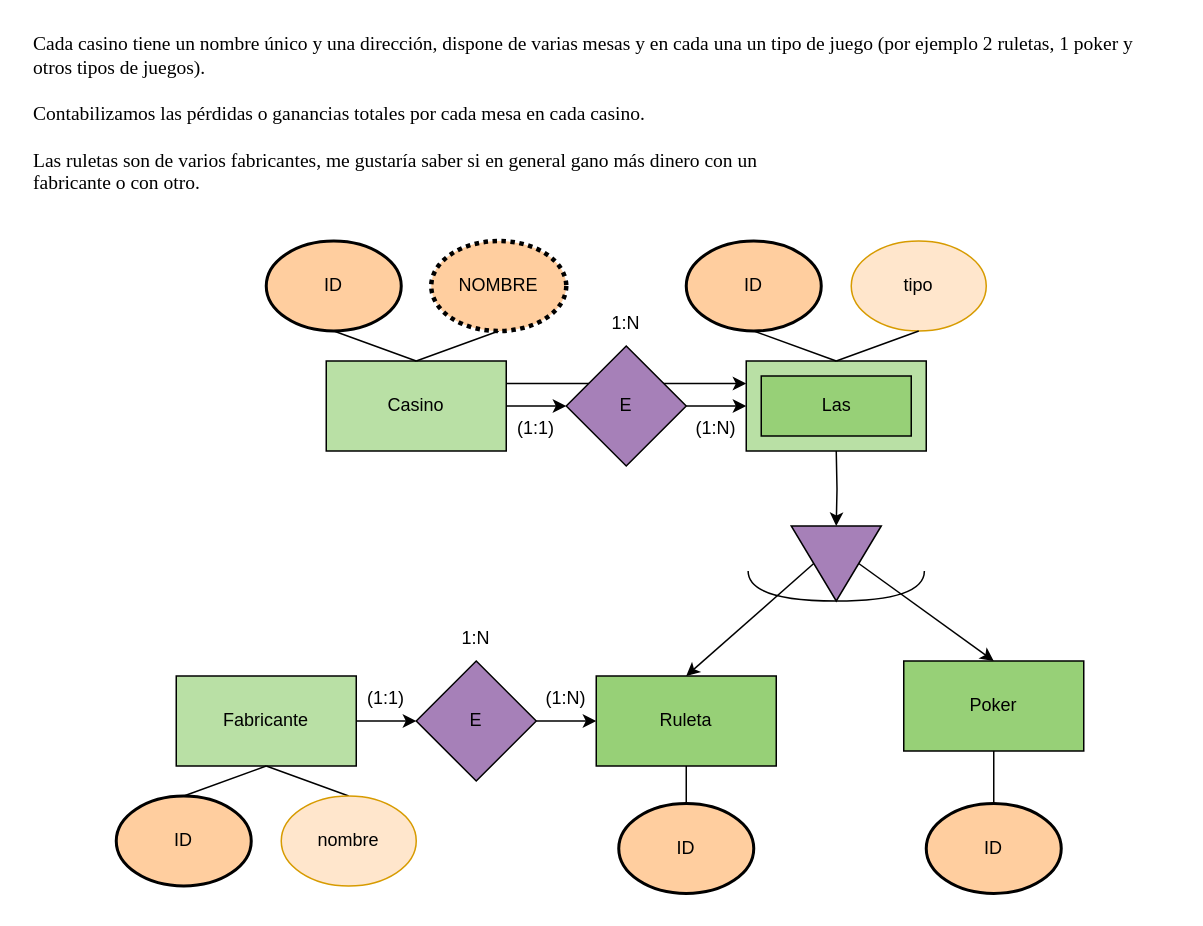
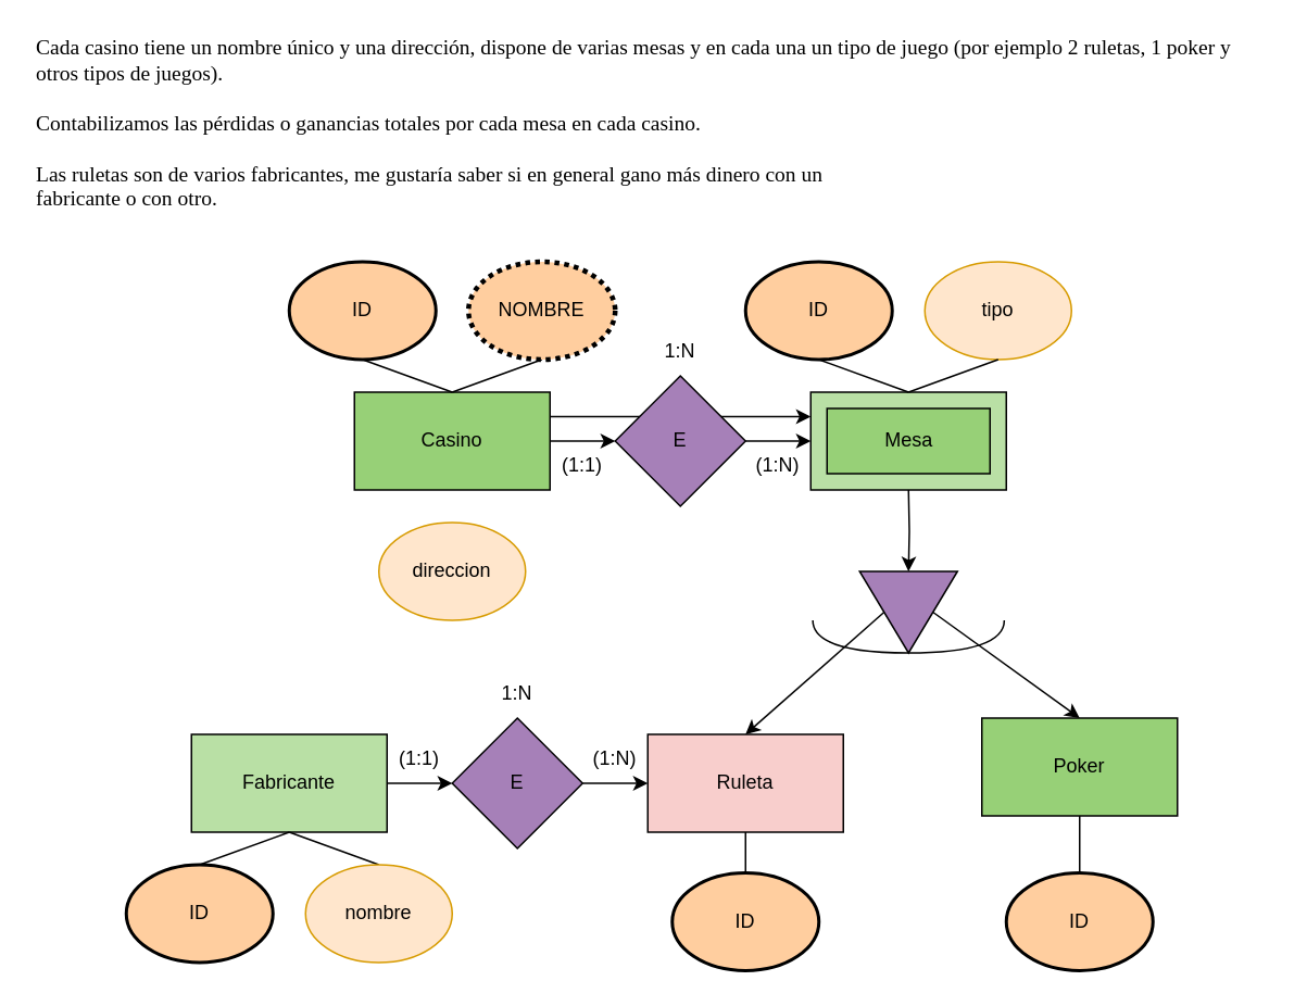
  <mxCell id="0" />
  <mxCell id="1" parent="0" />
  <mxCell id="2" style="edgeStyle=orthogonalEdgeStyle;rounded=0;orthogonalLoop=1;jettySize=auto;html=1;exitX=1;exitY=0.25;exitDx=0;exitDy=0;entryX=0;entryY=0;entryDx=0;entryDy=15;entryPerimeter=0;" edge="1" parent="1" source="5" target="22"><mxGeometry relative="1" as="geometry" /></mxCell>
  <mxCell id="3" value="&lt;div&gt;Cada casino tiene un nombre único y una dirección, dispone de varias mesas y en cada una un&amp;nbsp;&lt;span style=&quot;background-color: initial;&quot;&gt;tipo de juego (por ejemplo 2 ruletas, 1 poker y otros tipos de juegos).&lt;/span&gt;&lt;/div&gt;&lt;div&gt;&lt;span style=&quot;background-color: initial;&quot;&gt;&lt;br&gt;&lt;/span&gt;&lt;/div&gt;&lt;div&gt;Contabilizamos las pérdidas o ganancias totales por cada mesa en cada casino.&lt;/div&gt;&lt;div&gt;&lt;br&gt;&lt;/div&gt;&lt;div&gt;Las ruletas son de varios fabricantes, me gustaría saber si en general gano más dinero con un&lt;/div&gt;&lt;div&gt;fabricante o con otro.&lt;/div&gt;" style="text;html=1;strokeColor=none;fillColor=none;align=left;verticalAlign=middle;whiteSpace=wrap;rounded=0;fontFamily=Verdana;fontSize=13;" vertex="1" parent="1"><mxGeometry x="20" y="20" width="760" height="110" as="geometry" /></mxCell>
  <mxCell id="4" style="edgeStyle=orthogonalEdgeStyle;rounded=0;orthogonalLoop=1;jettySize=auto;html=1;exitX=1;exitY=0.5;exitDx=0;exitDy=0;entryX=0;entryY=0.5;entryDx=0;entryDy=0;" edge="1" parent="1" source="5" target="19"><mxGeometry relative="1" as="geometry" /></mxCell>
- <mxCell id="5" value="Casino" style="rounded=0;whiteSpace=wrap;html=1;fillColor=#b9e0a5;" vertex="1" parent="1"><mxGeometry x="217" y="240" width="120" height="60" as="geometry" /></mxCell>
+ <mxCell id="5" value="Casino" style="rounded=0;whiteSpace=wrap;html=1;fillColor=#97D077;" vertex="1" parent="1"><mxGeometry x="217" y="240" width="120" height="60" as="geometry" /></mxCell>
  <mxCell id="6" style="edgeStyle=orthogonalEdgeStyle;rounded=0;orthogonalLoop=1;jettySize=auto;html=1;exitX=0.5;exitY=1;exitDx=0;exitDy=0;entryX=0;entryY=0.5;entryDx=0;entryDy=0;" edge="1" parent="1" target="17"><mxGeometry relative="1" as="geometry"><mxPoint x="557" y="300" as="sourcePoint" /></mxGeometry></mxCell>
  <mxCell id="7" style="rounded=0;orthogonalLoop=1;jettySize=auto;html=1;exitX=0.5;exitY=1;exitDx=0;exitDy=0;entryX=0.5;entryY=0;entryDx=0;entryDy=0;endArrow=none;endFill=0;" edge="1" parent="1" source="8" target="5"><mxGeometry relative="1" as="geometry" /></mxCell>
  <mxCell id="8" value="ID" style="ellipse;whiteSpace=wrap;html=1;strokeWidth=2;fillColor=#FFCE9F;" vertex="1" parent="1"><mxGeometry x="177" y="160" width="90" height="60" as="geometry" /></mxCell>
  <mxCell id="9" style="rounded=0;orthogonalLoop=1;jettySize=auto;html=1;exitX=0.5;exitY=1;exitDx=0;exitDy=0;entryX=0.5;entryY=0;entryDx=0;entryDy=0;endArrow=none;endFill=0;" edge="1" parent="1" source="10" target="5"><mxGeometry relative="1" as="geometry" /></mxCell>
  <mxCell id="10" value="NOMBRE" style="ellipse;whiteSpace=wrap;html=1;strokeWidth=3;fillColor=#FFCE9F;dashed=1;dashPattern=1 1;" vertex="1" parent="1"><mxGeometry x="287" y="160" width="90" height="60" as="geometry" /></mxCell>
  <mxCell id="11" value="tipo" style="ellipse;whiteSpace=wrap;html=1;strokeWidth=1;fillColor=#ffe6cc;strokeColor=#d79b00;" vertex="1" parent="1"><mxGeometry x="567" y="160" width="90" height="60" as="geometry" /></mxCell>
- <mxCell id="12" value="Ruleta" style="rounded=0;whiteSpace=wrap;html=1;fillColor=#97D077;" vertex="1" parent="1"><mxGeometry x="397" y="450" width="120" height="60" as="geometry" /></mxCell>
+ <mxCell id="12" value="Ruleta" style="rounded=0;whiteSpace=wrap;html=1;fillColor=#f8cecc;" vertex="1" parent="1"><mxGeometry x="397" y="450" width="120" height="60" as="geometry" /></mxCell>
+ <mxCell id="13" value="direccion" style="ellipse;whiteSpace=wrap;html=1;strokeWidth=1;fillColor=#ffe6cc;strokeColor=#d79b00;" vertex="1" parent="1"><mxGeometry x="232" y="320" width="90" height="60" as="geometry" /></mxCell>
  <mxCell id="14" value="Poker" style="rounded=0;whiteSpace=wrap;html=1;fillColor=#97D077;" vertex="1" parent="1"><mxGeometry x="602" y="440" width="120" height="60" as="geometry" /></mxCell>
  <mxCell id="15" style="rounded=0;orthogonalLoop=1;jettySize=auto;html=1;exitX=0.5;exitY=0;exitDx=0;exitDy=0;entryX=0.5;entryY=0;entryDx=0;entryDy=0;endArrow=classic;endFill=1;" edge="1" parent="1" source="17" target="14"><mxGeometry relative="1" as="geometry" /></mxCell>
  <mxCell id="16" style="rounded=0;orthogonalLoop=1;jettySize=auto;html=1;exitX=0.5;exitY=1;exitDx=0;exitDy=0;entryX=0.5;entryY=0;entryDx=0;entryDy=0;endArrow=classic;endFill=1;" edge="1" parent="1" source="17" target="12"><mxGeometry relative="1" as="geometry" /></mxCell>
  <mxCell id="17" value="" style="triangle;whiteSpace=wrap;html=1;direction=south;fillColor=#A680B8;" vertex="1" parent="1"><mxGeometry x="527" y="350" width="60" height="50" as="geometry" /></mxCell>
  <mxCell id="18" value="" style="shape=requiredInterface;html=1;verticalLabelPosition=bottom;sketch=0;direction=south;" vertex="1" parent="1"><mxGeometry x="498.25" y="380" width="117.5" height="20" as="geometry" /></mxCell>
  <mxCell id="19" value="E" style="rhombus;whiteSpace=wrap;html=1;fillColor=#A680B8;" vertex="1" parent="1"><mxGeometry x="377" y="230" width="80" height="80" as="geometry" /></mxCell>
  <mxCell id="20" style="edgeStyle=orthogonalEdgeStyle;rounded=0;orthogonalLoop=1;jettySize=auto;html=1;exitX=1;exitY=0.5;exitDx=0;exitDy=0;entryX=0;entryY=0.5;entryDx=0;entryDy=0;entryPerimeter=0;" edge="1" parent="1" source="19" target="22"><mxGeometry relative="1" as="geometry" /></mxCell>
  <mxCell id="21" value="" style="group;fillColor=#97D077;" vertex="1" connectable="0" parent="1"><mxGeometry x="497" y="240" width="120" height="60" as="geometry" /></mxCell>
  <mxCell id="22" value="" style="verticalLabelPosition=bottom;verticalAlign=top;html=1;shape=mxgraph.basic.frame;dx=10;whiteSpace=wrap;fillColor=#B9E0A5;" vertex="1" parent="21"><mxGeometry width="120" height="60" as="geometry" /></mxCell>
- <mxCell id="23" value="Las" style="text;html=1;align=center;verticalAlign=middle;resizable=0;points=[];autosize=1;strokeColor=none;fillColor=none;" vertex="1" parent="21"><mxGeometry x="35" y="15" width="50" height="30" as="geometry" /></mxCell>
+ <mxCell id="23" value="Mesa" style="text;html=1;align=center;verticalAlign=middle;resizable=0;points=[];autosize=1;strokeColor=none;fillColor=none;" vertex="1" parent="21"><mxGeometry x="35" y="15" width="50" height="30" as="geometry" /></mxCell>
  <mxCell id="24" style="edgeStyle=orthogonalEdgeStyle;rounded=0;orthogonalLoop=1;jettySize=auto;html=1;exitX=1;exitY=0.5;exitDx=0;exitDy=0;entryX=0;entryY=0.5;entryDx=0;entryDy=0;" edge="1" parent="1" source="25" target="12"><mxGeometry relative="1" as="geometry" /></mxCell>
  <mxCell id="25" value="E" style="rhombus;whiteSpace=wrap;html=1;fillColor=#A680B8;" vertex="1" parent="1"><mxGeometry x="277" y="440" width="80" height="80" as="geometry" /></mxCell>
  <mxCell id="26" style="edgeStyle=orthogonalEdgeStyle;rounded=0;orthogonalLoop=1;jettySize=auto;html=1;exitX=1;exitY=0.5;exitDx=0;exitDy=0;entryX=0;entryY=0.5;entryDx=0;entryDy=0;" edge="1" parent="1" source="27" target="25"><mxGeometry relative="1" as="geometry" /></mxCell>
  <mxCell id="27" value="Fabricante" style="rounded=0;whiteSpace=wrap;html=1;fillColor=#b9e0a5;" vertex="1" parent="1"><mxGeometry x="117" y="450" width="120" height="60" as="geometry" /></mxCell>
  <mxCell id="28" value="ID" style="ellipse;whiteSpace=wrap;html=1;strokeWidth=2;fillColor=#FFCE9F;" vertex="1" parent="1"><mxGeometry x="457" y="160" width="90" height="60" as="geometry" /></mxCell>
  <mxCell id="29" style="edgeStyle=orthogonalEdgeStyle;rounded=0;orthogonalLoop=1;jettySize=auto;html=1;exitX=0.5;exitY=0;exitDx=0;exitDy=0;entryX=0.5;entryY=1;entryDx=0;entryDy=0;endArrow=none;endFill=0;" edge="1" parent="1" source="30" target="12"><mxGeometry relative="1" as="geometry" /></mxCell>
  <mxCell id="30" value="ID" style="ellipse;whiteSpace=wrap;html=1;strokeWidth=2;fillColor=#FFCE9F;" vertex="1" parent="1"><mxGeometry x="412" y="535" width="90" height="60" as="geometry" /></mxCell>
  <mxCell id="31" style="edgeStyle=orthogonalEdgeStyle;rounded=0;orthogonalLoop=1;jettySize=auto;html=1;exitX=0.5;exitY=0;exitDx=0;exitDy=0;entryX=0.5;entryY=1;entryDx=0;entryDy=0;endArrow=none;endFill=0;" edge="1" parent="1" source="32" target="14"><mxGeometry relative="1" as="geometry" /></mxCell>
  <mxCell id="32" value="ID" style="ellipse;whiteSpace=wrap;html=1;strokeWidth=2;fillColor=#FFCE9F;" vertex="1" parent="1"><mxGeometry x="617" y="535" width="90" height="60" as="geometry" /></mxCell>
  <mxCell id="33" style="rounded=0;orthogonalLoop=1;jettySize=auto;html=1;exitX=0.5;exitY=0;exitDx=0;exitDy=0;entryX=0.5;entryY=1;entryDx=0;entryDy=0;endArrow=none;endFill=0;" edge="1" parent="1" source="34" target="27"><mxGeometry relative="1" as="geometry" /></mxCell>
  <mxCell id="34" value="nombre" style="ellipse;whiteSpace=wrap;html=1;strokeWidth=1;fillColor=#ffe6cc;strokeColor=#d79b00;" vertex="1" parent="1"><mxGeometry x="187" y="530" width="90" height="60" as="geometry" /></mxCell>
  <mxCell id="35" style="rounded=0;orthogonalLoop=1;jettySize=auto;html=1;exitX=0.5;exitY=0;exitDx=0;exitDy=0;entryX=0.5;entryY=1;entryDx=0;entryDy=0;endArrow=none;endFill=0;" edge="1" parent="1" source="36" target="27"><mxGeometry relative="1" as="geometry" /></mxCell>
  <mxCell id="36" value="ID" style="ellipse;whiteSpace=wrap;html=1;strokeWidth=2;fillColor=#FFCE9F;" vertex="1" parent="1"><mxGeometry x="77" y="530" width="90" height="60" as="geometry" /></mxCell>
  <mxCell id="37" style="rounded=0;orthogonalLoop=1;jettySize=auto;html=1;exitX=0.5;exitY=0;exitDx=0;exitDy=0;exitPerimeter=0;entryX=0.5;entryY=1;entryDx=0;entryDy=0;endArrow=none;endFill=0;" edge="1" parent="1" source="22" target="11"><mxGeometry relative="1" as="geometry" /></mxCell>
  <mxCell id="38" style="rounded=0;orthogonalLoop=1;jettySize=auto;html=1;exitX=0.5;exitY=1;exitDx=0;exitDy=0;entryX=0.5;entryY=0;entryDx=0;entryDy=0;entryPerimeter=0;endArrow=none;endFill=0;" edge="1" parent="1" source="28" target="22"><mxGeometry relative="1" as="geometry" /></mxCell>
  <mxCell id="39" value="(1:N)" style="text;html=1;strokeColor=none;fillColor=none;align=center;verticalAlign=middle;whiteSpace=wrap;rounded=0;" vertex="1" parent="1"><mxGeometry x="347" y="450" width="60" height="30" as="geometry" /></mxCell>
  <mxCell id="40" value="(1:1)" style="text;html=1;strokeColor=none;fillColor=none;align=center;verticalAlign=middle;whiteSpace=wrap;rounded=0;" vertex="1" parent="1"><mxGeometry x="227" y="450" width="60" height="30" as="geometry" /></mxCell>
  <mxCell id="41" value="1:N" style="text;html=1;strokeColor=none;fillColor=none;align=center;verticalAlign=middle;whiteSpace=wrap;rounded=0;" vertex="1" parent="1"><mxGeometry x="287" y="410" width="60" height="30" as="geometry" /></mxCell>
  <mxCell id="42" value="(1:1)" style="text;html=1;strokeColor=none;fillColor=none;align=center;verticalAlign=middle;whiteSpace=wrap;rounded=0;" vertex="1" parent="1"><mxGeometry x="327" y="270" width="60" height="30" as="geometry" /></mxCell>
  <mxCell id="43" value="(1:N)" style="text;html=1;strokeColor=none;fillColor=none;align=center;verticalAlign=middle;whiteSpace=wrap;rounded=0;" vertex="1" parent="1"><mxGeometry x="447" y="270" width="60" height="30" as="geometry" /></mxCell>
  <mxCell id="44" value="1:N" style="text;html=1;strokeColor=none;fillColor=none;align=center;verticalAlign=middle;whiteSpace=wrap;rounded=0;" vertex="1" parent="1"><mxGeometry x="387" y="200" width="60" height="30" as="geometry" /></mxCell>
